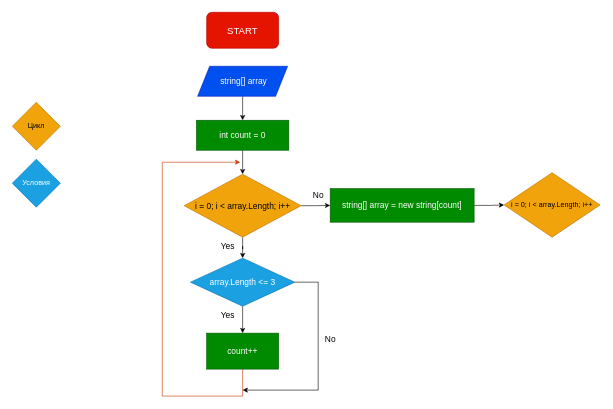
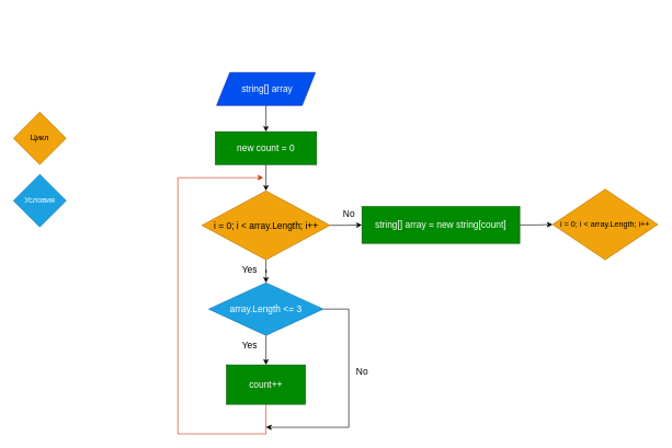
  <mxCell id="0" />
  <mxCell id="1" parent="0" />
- <mxCell id="2" value="&lt;font size=&quot;3&quot;&gt;START&lt;/font&gt;" style="rounded=1;whiteSpace=wrap;html=1;fillColor=#e51400;fontColor=#ffffff;strokeColor=#B20000;" vertex="1" parent="1"><mxGeometry x="344" y="20" width="120" height="60" as="geometry" /></mxCell>
  <mxCell id="3" value="" style="edgeStyle=orthogonalEdgeStyle;rounded=0;orthogonalLoop=1;jettySize=auto;html=1;fontFamily=Helvetica;fontSize=14;" edge="1" parent="1" source="4" target="9"><mxGeometry relative="1" as="geometry" /></mxCell>
- <mxCell id="4" value="int count = 0" style="rounded=0;whiteSpace=wrap;html=1;fontSize=14;fillColor=#008a00;fontColor=#ffffff;strokeColor=#005700;" vertex="1" parent="1"><mxGeometry x="327" y="200" width="154" height="50" as="geometry" /></mxCell>
+ <mxCell id="4" value="new count = 0" style="rounded=0;whiteSpace=wrap;html=1;fontSize=14;fillColor=#008a00;fontColor=#ffffff;strokeColor=#005700;" vertex="1" parent="1"><mxGeometry x="327" y="200" width="154" height="50" as="geometry" /></mxCell>
  <mxCell id="5" value="" style="edgeStyle=orthogonalEdgeStyle;rounded=0;orthogonalLoop=1;jettySize=auto;html=1;fontFamily=Helvetica;fontSize=14;" edge="1" parent="1" source="6" target="4"><mxGeometry relative="1" as="geometry" /></mxCell>
  <mxCell id="6" value="&amp;nbsp;string[] array" style="shape=parallelogram;perimeter=parallelogramPerimeter;whiteSpace=wrap;html=1;fixedSize=1;fontSize=14;fillColor=#0050ef;fontColor=#ffffff;strokeColor=#001DBC;" vertex="1" parent="1"><mxGeometry x="329" y="110" width="150" height="50" as="geometry" /></mxCell>
  <mxCell id="7" value="" style="edgeStyle=orthogonalEdgeStyle;rounded=0;orthogonalLoop=1;jettySize=auto;html=1;fontFamily=Helvetica;fontSize=14;" edge="1" parent="1" source="9" target="14"><mxGeometry relative="1" as="geometry" /></mxCell>
  <mxCell id="8" value="" style="edgeStyle=orthogonalEdgeStyle;rounded=0;orthogonalLoop=1;jettySize=auto;html=1;fontFamily=Helvetica;fontSize=14;" edge="1" parent="1" source="9" target="23"><mxGeometry relative="1" as="geometry" /></mxCell>
  <mxCell id="9" value="i = 0; i &amp;lt; array.Length; i++" style="rhombus;whiteSpace=wrap;html=1;fontSize=14;fillColor=#f0a30a;strokeColor=#BD7000;fontColor=#000000;rounded=0;" vertex="1" parent="1"><mxGeometry x="306.5" y="290" width="195" height="105" as="geometry" /></mxCell>
  <mxCell id="10" value="Цикл" style="rhombus;whiteSpace=wrap;html=1;fillColor=#f0a30a;fontColor=#000000;strokeColor=#BD7000;" vertex="1" parent="1"><mxGeometry x="20" y="170" width="80" height="80" as="geometry" /></mxCell>
  <mxCell id="11" value="Условия" style="rhombus;whiteSpace=wrap;html=1;fillColor=#1ba1e2;fontColor=#ffffff;strokeColor=#006EAF;" vertex="1" parent="1"><mxGeometry x="20" y="265" width="80" height="80" as="geometry" /></mxCell>
  <mxCell id="12" value="" style="edgeStyle=orthogonalEdgeStyle;rounded=0;orthogonalLoop=1;jettySize=auto;html=1;fontFamily=Helvetica;fontSize=14;" edge="1" parent="1" source="14" target="18"><mxGeometry relative="1" as="geometry" /></mxCell>
  <mxCell id="13" style="edgeStyle=orthogonalEdgeStyle;rounded=0;orthogonalLoop=1;jettySize=auto;html=1;fontFamily=Helvetica;fontSize=14;" edge="1" parent="1" source="14"><mxGeometry relative="1" as="geometry"><mxPoint x="404" y="650" as="targetPoint" /><Array as="points"><mxPoint x="530" y="470" /><mxPoint x="530" y="650" /></Array></mxGeometry></mxCell>
  <mxCell id="14" value="array.Length &amp;lt;= 3" style="rhombus;whiteSpace=wrap;html=1;fontSize=14;fillColor=#1ba1e2;strokeColor=#006EAF;fontColor=#ffffff;rounded=0;" vertex="1" parent="1"><mxGeometry x="317" y="430" width="174" height="80" as="geometry" /></mxCell>
  <mxCell id="15" value="Yes" style="text;html=1;align=center;verticalAlign=middle;resizable=0;points=[];autosize=1;strokeColor=none;fillColor=none;fontSize=14;fontFamily=Helvetica;" vertex="1" parent="1"><mxGeometry x="354" y="395" width="50" height="30" as="geometry" /></mxCell>
  <mxCell id="16" value="Yes" style="text;html=1;align=center;verticalAlign=middle;resizable=0;points=[];autosize=1;strokeColor=none;fillColor=none;fontSize=14;fontFamily=Helvetica;" vertex="1" parent="1"><mxGeometry x="354" y="510" width="50" height="30" as="geometry" /></mxCell>
  <mxCell id="17" style="edgeStyle=orthogonalEdgeStyle;rounded=0;orthogonalLoop=1;jettySize=auto;html=1;fontFamily=Helvetica;fontSize=14;exitX=0.5;exitY=1;exitDx=0;exitDy=0;fillColor=#fa6800;strokeColor=#C73500;" edge="1" parent="1" source="18"><mxGeometry relative="1" as="geometry"><mxPoint x="400" y="270" as="targetPoint" /><Array as="points"><mxPoint x="404" y="660" /><mxPoint x="270" y="660" /><mxPoint x="270" y="270" /></Array></mxGeometry></mxCell>
  <mxCell id="18" value="count++" style="rounded=0;whiteSpace=wrap;html=1;fontFamily=Helvetica;fontSize=14;fillColor=#008a00;fontColor=#ffffff;strokeColor=#005700;" vertex="1" parent="1"><mxGeometry x="344" y="555" width="120" height="60" as="geometry" /></mxCell>
  <mxCell id="19" value="No" style="text;html=1;align=center;verticalAlign=middle;resizable=0;points=[];autosize=1;strokeColor=none;fillColor=none;fontSize=14;fontFamily=Helvetica;" vertex="1" parent="1"><mxGeometry x="510" y="310" width="40" height="30" as="geometry" /></mxCell>
  <mxCell id="20" value="i = 0; i &amp;lt; array.Length; i++" style="rhombus;whiteSpace=wrap;html=1;fillColor=#f0a30a;fontColor=#000000;strokeColor=#BD7000;" vertex="1" parent="1"><mxGeometry x="840" y="287.5" width="160" height="107.5" as="geometry" /></mxCell>
  <mxCell id="21" value="No" style="text;html=1;align=center;verticalAlign=middle;resizable=0;points=[];autosize=1;strokeColor=none;fillColor=none;fontSize=14;fontFamily=Helvetica;" vertex="1" parent="1"><mxGeometry x="530" y="550" width="40" height="30" as="geometry" /></mxCell>
  <mxCell id="22" value="" style="edgeStyle=orthogonalEdgeStyle;rounded=0;orthogonalLoop=1;jettySize=auto;html=1;fontFamily=Helvetica;fontSize=14;" edge="1" parent="1" source="23" target="20"><mxGeometry relative="1" as="geometry" /></mxCell>
  <mxCell id="23" value="string[] array = new string[count]" style="rounded=0;whiteSpace=wrap;html=1;fontFamily=Helvetica;fontSize=14;fillColor=#008a00;fontColor=#ffffff;strokeColor=#005700;" vertex="1" parent="1"><mxGeometry x="550" y="314" width="240" height="56" as="geometry" /></mxCell>
